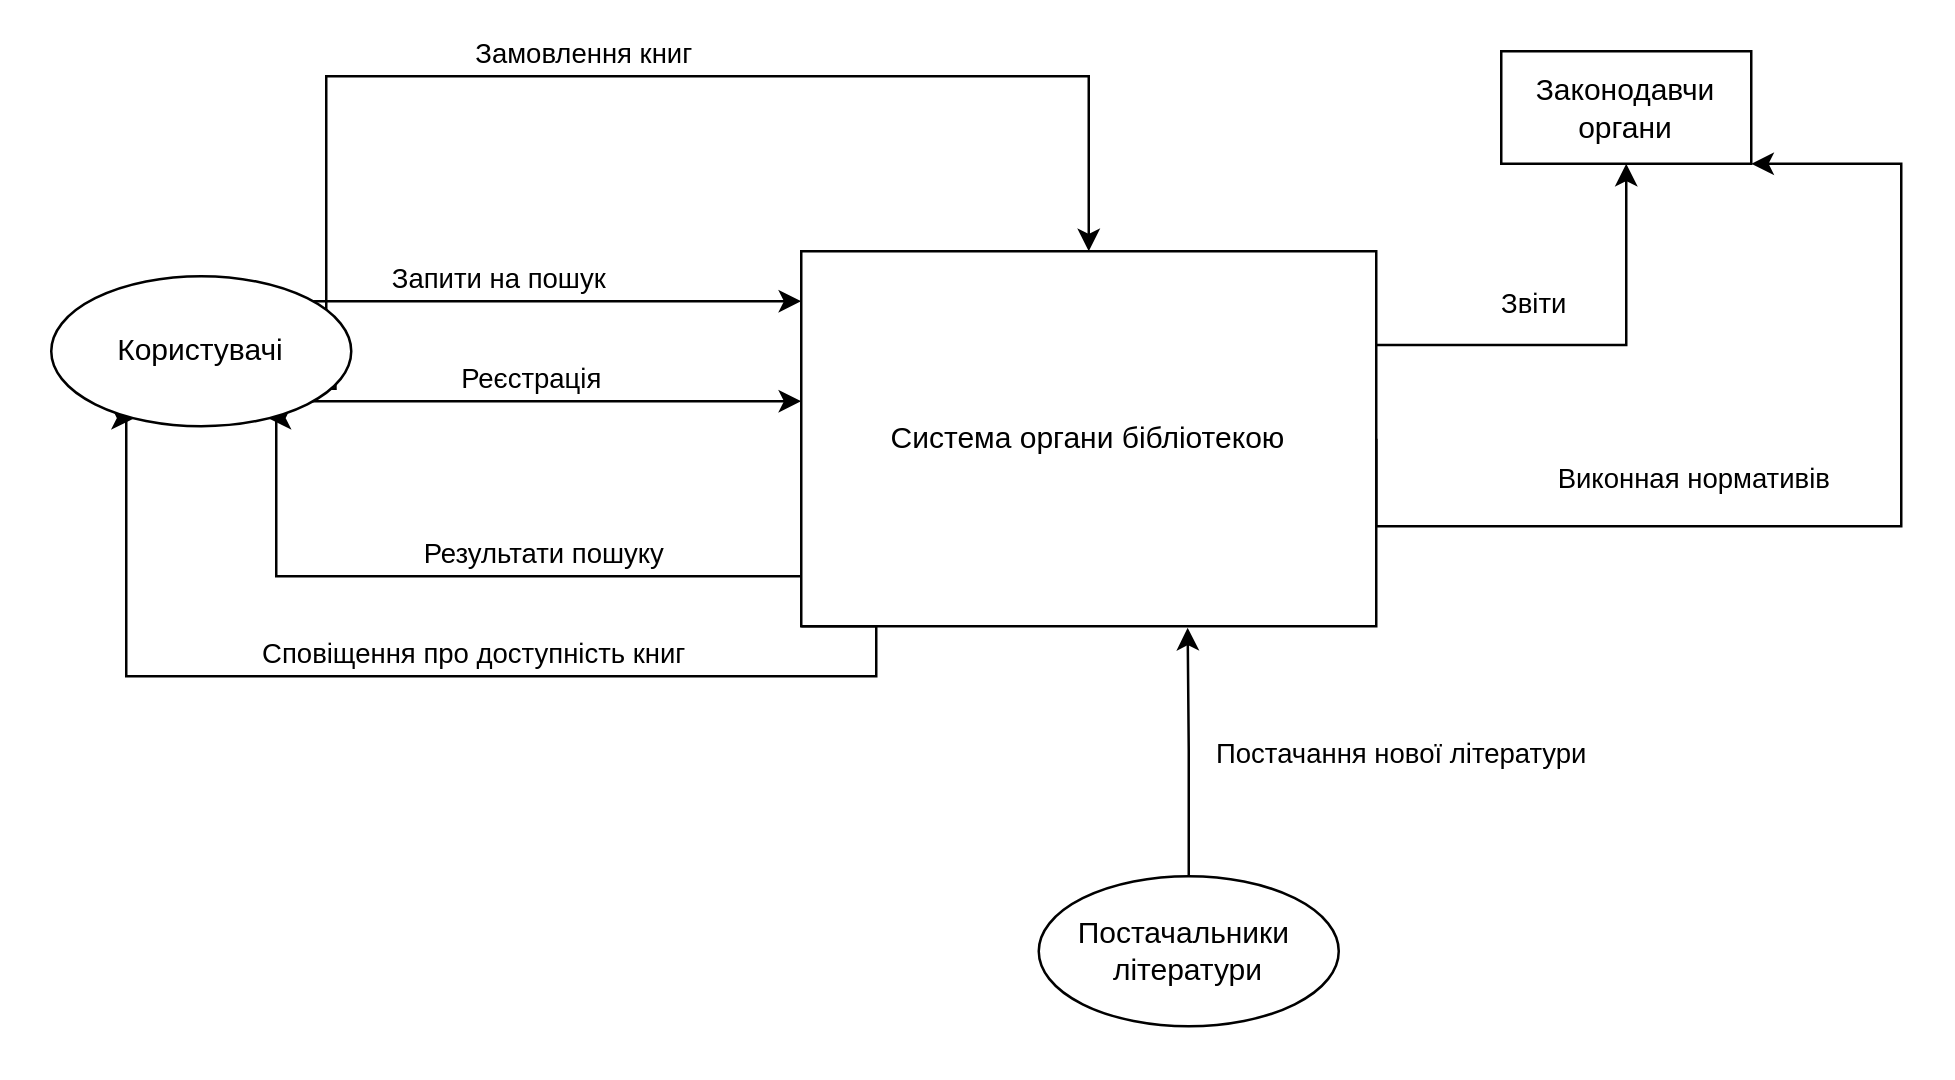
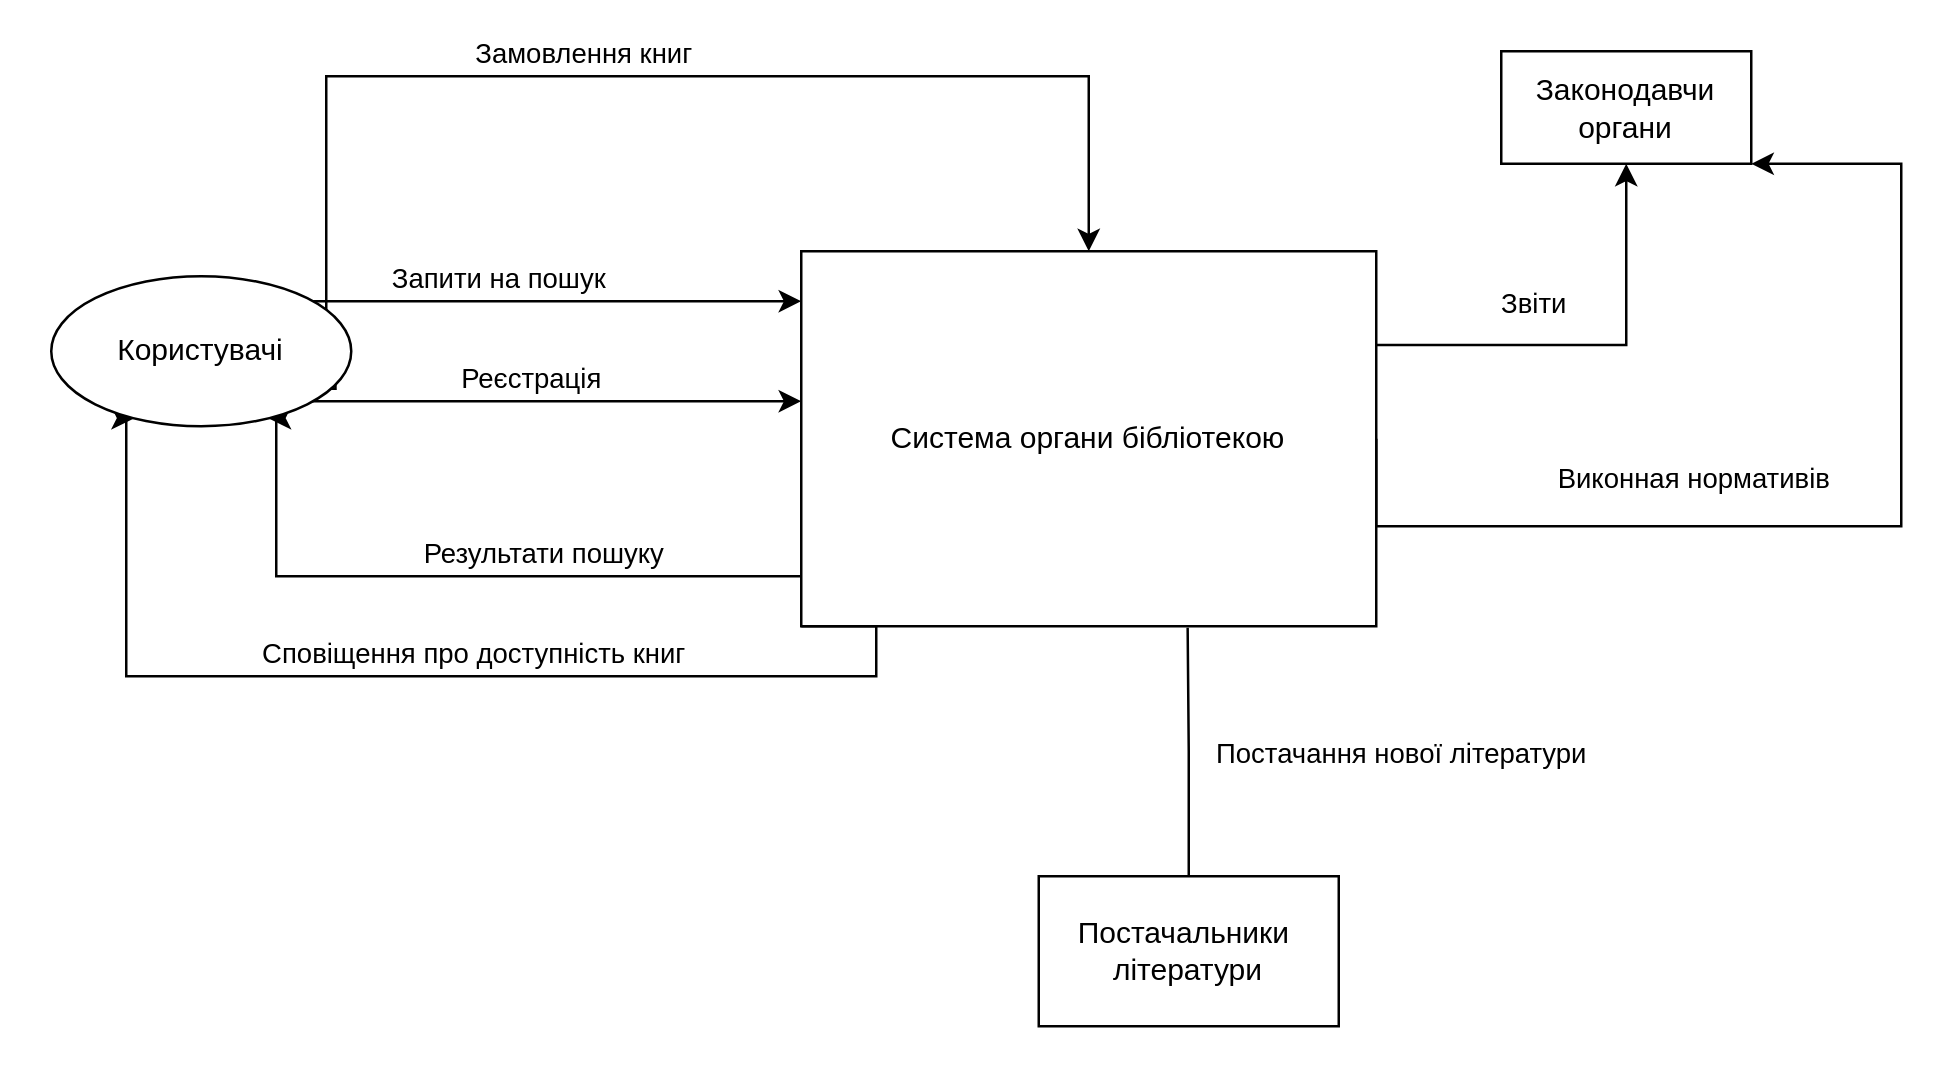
  <mxCell id="0" />
  <mxCell id="1" parent="0" />
  <mxCell id="2" style="edgeStyle=orthogonalEdgeStyle;rounded=0;orthogonalLoop=1;jettySize=auto;html=1;exitX=0;exitY=0.75;exitDx=0;exitDy=0;entryX=0.75;entryY=1;entryDx=0;entryDy=0;" edge="1" parent="1" source="10" target="17"><mxGeometry relative="1" as="geometry"><Array as="points"><mxPoint x="320" y="230" /><mxPoint x="110" y="230" /></Array></mxGeometry></mxCell>
  <mxCell id="3" value="Результати пошуку" style="edgeLabel;html=1;align=center;verticalAlign=middle;resizable=0;points=[];" vertex="1" connectable="0" parent="2"><mxGeometry x="-0.176" y="2" relative="1" as="geometry"><mxPoint y="-12" as="offset" /></mxGeometry></mxCell>
  <mxCell id="4" style="edgeStyle=orthogonalEdgeStyle;rounded=0;orthogonalLoop=1;jettySize=auto;html=1;exitX=0;exitY=1;exitDx=0;exitDy=0;entryX=0.25;entryY=1;entryDx=0;entryDy=0;" edge="1" parent="1" source="10" target="17"><mxGeometry relative="1" as="geometry"><Array as="points"><mxPoint x="350" y="250" /><mxPoint x="350" y="270" /><mxPoint x="50" y="270" /></Array></mxGeometry></mxCell>
  <mxCell id="5" value="Сповіщення про доступність книг" style="edgeLabel;html=1;align=center;verticalAlign=middle;resizable=0;points=[];" vertex="1" connectable="0" parent="4"><mxGeometry x="-0.176" y="-2" relative="1" as="geometry"><mxPoint x="-24" y="-8" as="offset" /></mxGeometry></mxCell>
  <mxCell id="6" style="edgeStyle=orthogonalEdgeStyle;rounded=0;orthogonalLoop=1;jettySize=auto;html=1;exitX=1;exitY=0.25;exitDx=0;exitDy=0;entryX=0.5;entryY=1;entryDx=0;entryDy=0;" edge="1" parent="1" source="10" target="19"><mxGeometry relative="1" as="geometry" /></mxCell>
  <mxCell id="7" value="Звіти" style="edgeLabel;html=1;align=center;verticalAlign=middle;resizable=0;points=[];" vertex="1" connectable="0" parent="6"><mxGeometry x="-0.067" y="-1" relative="1" as="geometry"><mxPoint x="-18" y="-18" as="offset" /></mxGeometry></mxCell>
  <mxCell id="8" style="edgeStyle=orthogonalEdgeStyle;rounded=0;orthogonalLoop=1;jettySize=auto;html=1;exitX=1;exitY=0.5;exitDx=0;exitDy=0;entryX=1;entryY=1;entryDx=0;entryDy=0;" edge="1" parent="1" source="10" target="19"><mxGeometry relative="1" as="geometry"><Array as="points"><mxPoint x="550" y="210" /><mxPoint x="760" y="210" /></Array></mxGeometry></mxCell>
  <mxCell id="9" value="Виконная нормативів" style="edgeLabel;html=1;align=center;verticalAlign=middle;resizable=0;points=[];" vertex="1" connectable="0" parent="8"><mxGeometry x="-0.214" y="-1" relative="1" as="geometry"><mxPoint x="-16" y="-21" as="offset" /></mxGeometry></mxCell>
  <mxCell id="10" value="Система органи бібліотекою" style="rounded=0;whiteSpace=wrap;html=1;" vertex="1" parent="1"><mxGeometry x="320" y="100" width="230" height="150" as="geometry" /></mxCell>
  <mxCell id="11" value="" style="edgeStyle=orthogonalEdgeStyle;rounded=0;orthogonalLoop=1;jettySize=auto;html=1;" edge="1" parent="1" source="17" target="10"><mxGeometry relative="1" as="geometry"><Array as="points"><mxPoint x="200" y="120" /><mxPoint x="200" y="120" /></Array></mxGeometry></mxCell>
  <mxCell id="12" value="Запити на пошук" style="edgeLabel;html=1;align=center;verticalAlign=middle;resizable=0;points=[];" vertex="1" connectable="0" parent="11"><mxGeometry x="-0.249" y="-2" relative="1" as="geometry"><mxPoint x="1" y="-12" as="offset" /></mxGeometry></mxCell>
  <mxCell id="13" style="edgeStyle=orthogonalEdgeStyle;rounded=0;orthogonalLoop=1;jettySize=auto;html=1;exitX=1;exitY=0.75;exitDx=0;exitDy=0;" edge="1" parent="1" source="17"><mxGeometry relative="1" as="geometry"><mxPoint x="110" y="180.2" as="sourcePoint" /><mxPoint x="320" y="160" as="targetPoint" /><Array as="points"><mxPoint x="110" y="155" /><mxPoint x="110" y="160" /></Array></mxGeometry></mxCell>
  <mxCell id="14" value="Реєстрація" style="edgeLabel;html=1;align=center;verticalAlign=middle;resizable=0;points=[];" vertex="1" connectable="0" parent="13"><mxGeometry x="0.107" y="-1" relative="1" as="geometry"><mxPoint x="-1" y="-11" as="offset" /></mxGeometry></mxCell>
  <mxCell id="15" style="edgeStyle=orthogonalEdgeStyle;rounded=0;orthogonalLoop=1;jettySize=auto;html=1;exitX=1;exitY=0.25;exitDx=0;exitDy=0;entryX=0.5;entryY=0;entryDx=0;entryDy=0;" edge="1" parent="1" source="17" target="10"><mxGeometry relative="1" as="geometry"><Array as="points"><mxPoint x="130" y="30" /><mxPoint x="435" y="30" /></Array></mxGeometry></mxCell>
  <mxCell id="16" value="Замовлення книг" style="edgeLabel;html=1;align=center;verticalAlign=middle;resizable=0;points=[];" vertex="1" connectable="0" parent="15"><mxGeometry x="-0.108" y="-1" relative="1" as="geometry"><mxPoint x="-9" y="-11" as="offset" /></mxGeometry></mxCell>
  <mxCell id="17" value="Користувачі" style="ellipse;whiteSpace=wrap;html=1;" vertex="1" parent="1"><mxGeometry x="20" y="110" width="120" height="60" as="geometry" /></mxCell>
- <mxCell id="18" value="Постачальники&amp;nbsp;&lt;div&gt;літератури&lt;/div&gt;" style="ellipse;whiteSpace=wrap;html=1;" vertex="1" parent="1"><mxGeometry x="415" y="350" width="120" height="60" as="geometry" /></mxCell>
+ <mxCell id="18" value="Постачальники&amp;nbsp;&lt;div&gt;літератури&lt;/div&gt;" style="rounded=0;whiteSpace=wrap;html=1;" vertex="1" parent="1"><mxGeometry x="415" y="350" width="120" height="60" as="geometry" /></mxCell>
  <mxCell id="19" value="Законодавчи органи" style="rounded=0;whiteSpace=wrap;html=1;" vertex="1" parent="1"><mxGeometry x="600" y="20" width="100" height="45" as="geometry" /></mxCell>
- <mxCell id="20" style="edgeStyle=orthogonalEdgeStyle;rounded=0;orthogonalLoop=1;jettySize=auto;html=1;exitX=0.5;exitY=0;exitDx=0;exitDy=0;entryX=0.672;entryY=1.004;entryDx=0;entryDy=0;entryPerimeter=0;" edge="1" parent="1" source="18" target="10"><mxGeometry relative="1" as="geometry" /></mxCell>
+ <mxCell id="20" style="edgeStyle=orthogonalEdgeStyle;rounded=0;orthogonalLoop=1;jettySize=auto;html=1;exitX=0.5;exitY=0;exitDx=0;exitDy=0;entryX=0.672;entryY=1.004;entryDx=0;entryDy=0;entryPerimeter=0;endArrow=none;" edge="1" parent="1" source="18" target="10"><mxGeometry relative="1" as="geometry" /></mxCell>
  <mxCell id="21" value="Постачання нової літератури" style="edgeLabel;html=1;align=center;verticalAlign=middle;resizable=0;points=[];" vertex="1" connectable="0" parent="20"><mxGeometry x="0.172" y="2" relative="1" as="geometry"><mxPoint x="87" y="8" as="offset" /></mxGeometry></mxCell>
